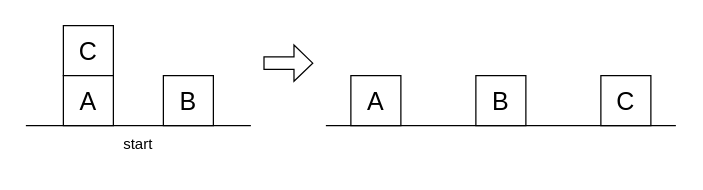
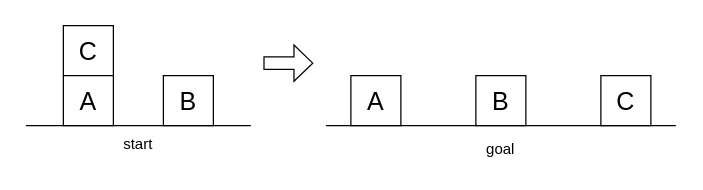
  <mxCell id="0" />
  <mxCell id="1" parent="0" />
  <mxCell id="2" value="" style="endArrow=none;html=1;rounded=0;" parent="1" edge="1"><mxGeometry width="50" height="50" relative="1" as="geometry"><mxPoint x="20" y="100" as="sourcePoint" /><mxPoint x="200" y="100" as="targetPoint" /></mxGeometry></mxCell>
  <mxCell id="3" value="start" style="text;html=1;strokeColor=none;fillColor=none;align=center;verticalAlign=middle;whiteSpace=wrap;rounded=0;" parent="1" vertex="1"><mxGeometry x="90" y="100" width="40" height="30" as="geometry" /></mxCell>
+ <mxCell id="4" value="&lt;font style=&quot;font-size: 12px&quot;&gt;goal&lt;/font&gt;" style="text;html=1;strokeColor=none;fillColor=none;align=center;verticalAlign=middle;whiteSpace=wrap;rounded=0;fontSize=20;" parent="1" vertex="1"><mxGeometry x="380" y="100" width="40" height="30" as="geometry" /></mxCell>
  <mxCell id="5" value="" style="group" parent="1" vertex="1" connectable="0"><mxGeometry x="280" y="60" width="40" height="40" as="geometry" /></mxCell>
  <mxCell id="6" value="" style="whiteSpace=wrap;html=1;aspect=fixed;" parent="5" vertex="1"><mxGeometry width="40" height="40" as="geometry" /></mxCell>
  <mxCell id="7" value="&lt;font style=&quot;font-size: 20px&quot;&gt;A&lt;/font&gt;" style="text;html=1;strokeColor=none;fillColor=none;align=center;verticalAlign=middle;whiteSpace=wrap;rounded=0;" parent="5" vertex="1"><mxGeometry width="40" height="40" as="geometry" /></mxCell>
  <mxCell id="8" value="" style="group" parent="1" vertex="1" connectable="0"><mxGeometry x="380" y="60" width="40" height="40" as="geometry" /></mxCell>
  <mxCell id="9" value="" style="whiteSpace=wrap;html=1;aspect=fixed;" parent="8" vertex="1"><mxGeometry width="40" height="40" as="geometry" /></mxCell>
  <mxCell id="10" value="&lt;font style=&quot;font-size: 20px&quot;&gt;B&lt;/font&gt;" style="text;html=1;strokeColor=none;fillColor=none;align=center;verticalAlign=middle;whiteSpace=wrap;rounded=0;" parent="8" vertex="1"><mxGeometry width="40" height="40" as="geometry" /></mxCell>
  <mxCell id="11" value="" style="group;shadow=0;" parent="1" vertex="1" connectable="0"><mxGeometry x="130" y="60" width="40" height="40" as="geometry" /></mxCell>
  <mxCell id="12" value="" style="whiteSpace=wrap;html=1;aspect=fixed;" parent="11" vertex="1"><mxGeometry width="40" height="40" as="geometry" /></mxCell>
  <mxCell id="13" value="&lt;font style=&quot;font-size: 20px&quot;&gt;B&lt;/font&gt;" style="text;html=1;strokeColor=none;fillColor=none;align=center;verticalAlign=middle;whiteSpace=wrap;rounded=0;" parent="11" vertex="1"><mxGeometry width="40" height="40" as="geometry" /></mxCell>
  <mxCell id="14" value="" style="group" parent="1" vertex="1" connectable="0"><mxGeometry x="50" y="20" width="40" height="40" as="geometry" /></mxCell>
  <mxCell id="15" value="" style="whiteSpace=wrap;html=1;aspect=fixed;" parent="14" vertex="1"><mxGeometry width="40" height="40" as="geometry" /></mxCell>
  <mxCell id="16" value="&lt;font style=&quot;font-size: 20px&quot;&gt;C&lt;/font&gt;" style="text;html=1;strokeColor=none;fillColor=none;align=center;verticalAlign=middle;whiteSpace=wrap;rounded=0;" parent="14" vertex="1"><mxGeometry width="40" height="40" as="geometry" /></mxCell>
  <mxCell id="17" value="" style="endArrow=none;html=1;rounded=0;" parent="1" edge="1"><mxGeometry width="50" height="50" relative="1" as="geometry"><mxPoint x="260" y="100" as="sourcePoint" /><mxPoint x="540" y="100" as="targetPoint" /></mxGeometry></mxCell>
  <mxCell id="18" value="" style="shape=flexArrow;endArrow=classic;html=1;rounded=0;strokeColor=default;endWidth=18;endSize=4.67;" parent="1" edge="1"><mxGeometry width="50" height="50" relative="1" as="geometry"><mxPoint x="210" y="50" as="sourcePoint" /><mxPoint x="250" y="50" as="targetPoint" /></mxGeometry></mxCell>
  <mxCell id="19" value="" style="group" parent="1" vertex="1" connectable="0"><mxGeometry x="480" y="60" width="40" height="40" as="geometry" /></mxCell>
  <mxCell id="20" value="" style="whiteSpace=wrap;html=1;aspect=fixed;" parent="19" vertex="1"><mxGeometry width="40" height="40" as="geometry" /></mxCell>
  <mxCell id="21" value="&lt;font style=&quot;font-size: 20px&quot;&gt;C&lt;/font&gt;" style="text;html=1;strokeColor=none;fillColor=none;align=center;verticalAlign=middle;whiteSpace=wrap;rounded=0;" parent="19" vertex="1"><mxGeometry width="40" height="40" as="geometry" /></mxCell>
  <mxCell id="22" value="" style="group;shadow=0;" parent="1" vertex="1" connectable="0"><mxGeometry x="50" y="60" width="40" height="40" as="geometry" /></mxCell>
  <mxCell id="23" value="" style="whiteSpace=wrap;html=1;aspect=fixed;" parent="22" vertex="1"><mxGeometry width="40" height="40" as="geometry" /></mxCell>
  <mxCell id="24" value="&lt;font style=&quot;font-size: 20px&quot;&gt;A&lt;/font&gt;" style="text;html=1;strokeColor=none;fillColor=none;align=center;verticalAlign=middle;whiteSpace=wrap;rounded=0;" parent="22" vertex="1"><mxGeometry width="40" height="40" as="geometry" /></mxCell>
